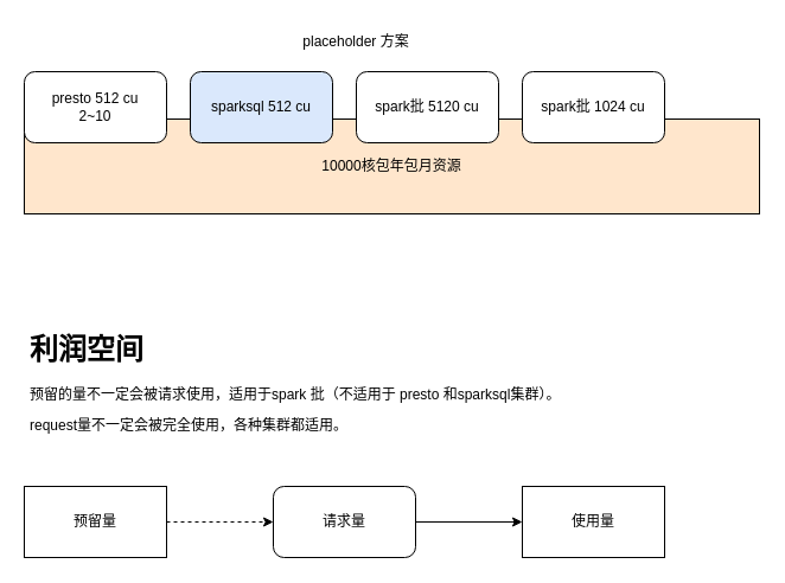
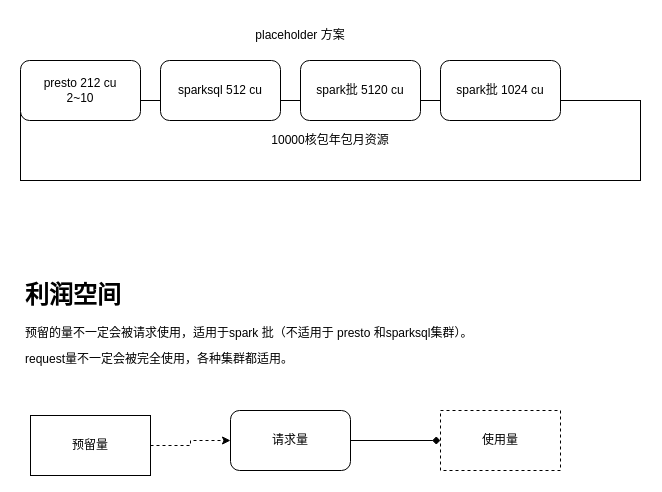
  <mxCell id="0" />
  <mxCell id="1" parent="0" />
- <mxCell id="2" value="10000核包年包月资源" style="rounded=0;whiteSpace=wrap;html=1;fillColor=#ffe6cc;" vertex="1" parent="1"><mxGeometry x="20" y="100" width="620" height="80" as="geometry" /></mxCell>
- <mxCell id="3" value="presto 512 cu&lt;br&gt;2~10" style="rounded=1;whiteSpace=wrap;html=1;" vertex="1" parent="1"><mxGeometry x="20" y="60" width="120" height="60" as="geometry" /></mxCell>
- <mxCell id="4" value="sparksql 512 cu" style="rounded=1;whiteSpace=wrap;html=1;fillColor=#dae8fc;" vertex="1" parent="1"><mxGeometry x="160" y="60" width="120" height="60" as="geometry" /></mxCell>
+ <mxCell id="2" value="10000核包年包月资源" style="rounded=0;whiteSpace=wrap;html=1;" vertex="1" parent="1"><mxGeometry x="20" y="100" width="620" height="80" as="geometry" /></mxCell>
+ <mxCell id="3" value="presto 212 cu&lt;br&gt;2~10" style="rounded=1;whiteSpace=wrap;html=1;" vertex="1" parent="1"><mxGeometry x="20" y="60" width="120" height="60" as="geometry" /></mxCell>
+ <mxCell id="4" value="sparksql 512 cu" style="rounded=1;whiteSpace=wrap;html=1;" vertex="1" parent="1"><mxGeometry x="160" y="60" width="120" height="60" as="geometry" /></mxCell>
  <mxCell id="5" value="spark批 5120 cu" style="rounded=1;whiteSpace=wrap;html=1;" vertex="1" parent="1"><mxGeometry x="300" y="60" width="120" height="60" as="geometry" /></mxCell>
  <mxCell id="6" value="spark批 1024 cu" style="rounded=1;whiteSpace=wrap;html=1;" vertex="1" parent="1"><mxGeometry x="440" y="60" width="120" height="60" as="geometry" /></mxCell>
  <mxCell id="7" value="placeholder 方案" style="text;html=1;strokeColor=none;fillColor=none;align=center;verticalAlign=middle;whiteSpace=wrap;rounded=0;" vertex="1" parent="1"><mxGeometry x="240" y="20" width="120" height="30" as="geometry" /></mxCell>
  <mxCell id="8" style="edgeStyle=orthogonalEdgeStyle;rounded=0;orthogonalLoop=1;jettySize=auto;html=1;dashed=1;" edge="1" parent="1" source="9" target="11"><mxGeometry relative="1" as="geometry" /></mxCell>
- <mxCell id="9" value="预留量" style="rounded=0;whiteSpace=wrap;html=1;" vertex="1" parent="1"><mxGeometry x="20" y="410" width="120" height="60" as="geometry" /></mxCell>
- <mxCell id="10" style="edgeStyle=orthogonalEdgeStyle;rounded=0;orthogonalLoop=1;jettySize=auto;html=1;entryX=0;entryY=0.5;entryDx=0;entryDy=0;" edge="1" parent="1" source="11" target="12"><mxGeometry relative="1" as="geometry" /></mxCell>
+ <mxCell id="9" value="预留量" style="rounded=0;whiteSpace=wrap;html=1;" vertex="1" parent="1"><mxGeometry x="30" y="415" width="120" height="60" as="geometry" /></mxCell>
+ <mxCell id="10" style="edgeStyle=orthogonalEdgeStyle;rounded=0;orthogonalLoop=1;jettySize=auto;html=1;entryX=0;entryY=0.5;entryDx=0;entryDy=0;endArrow=diamond;" edge="1" parent="1" source="11" target="12"><mxGeometry relative="1" as="geometry" /></mxCell>
  <mxCell id="11" value="请求量" style="whiteSpace=wrap;html=1;rounded=1;" vertex="1" parent="1"><mxGeometry x="230" y="410" width="120" height="60" as="geometry" /></mxCell>
- <mxCell id="12" value="使用量" style="rounded=0;whiteSpace=wrap;html=1;" vertex="1" parent="1"><mxGeometry x="440" y="410" width="120" height="60" as="geometry" /></mxCell>
+ <mxCell id="12" value="使用量" style="rounded=0;whiteSpace=wrap;html=1;dashed=1;" vertex="1" parent="1"><mxGeometry x="440" y="410" width="120" height="60" as="geometry" /></mxCell>
  <mxCell id="13" value="&lt;h1&gt;利润空间&lt;/h1&gt;&lt;p&gt;预留的量不一定会被请求使用，适用于spark 批（不适用于 presto 和sparksql集群）。&lt;/p&gt;&lt;p&gt;request量不一定会被完全使用，各种集群都适用。&lt;/p&gt;" style="text;html=1;strokeColor=none;fillColor=none;spacing=5;spacingTop=-20;whiteSpace=wrap;overflow=hidden;rounded=0;" vertex="1" parent="1"><mxGeometry x="20" y="275" width="510" height="120" as="geometry" /></mxCell>
